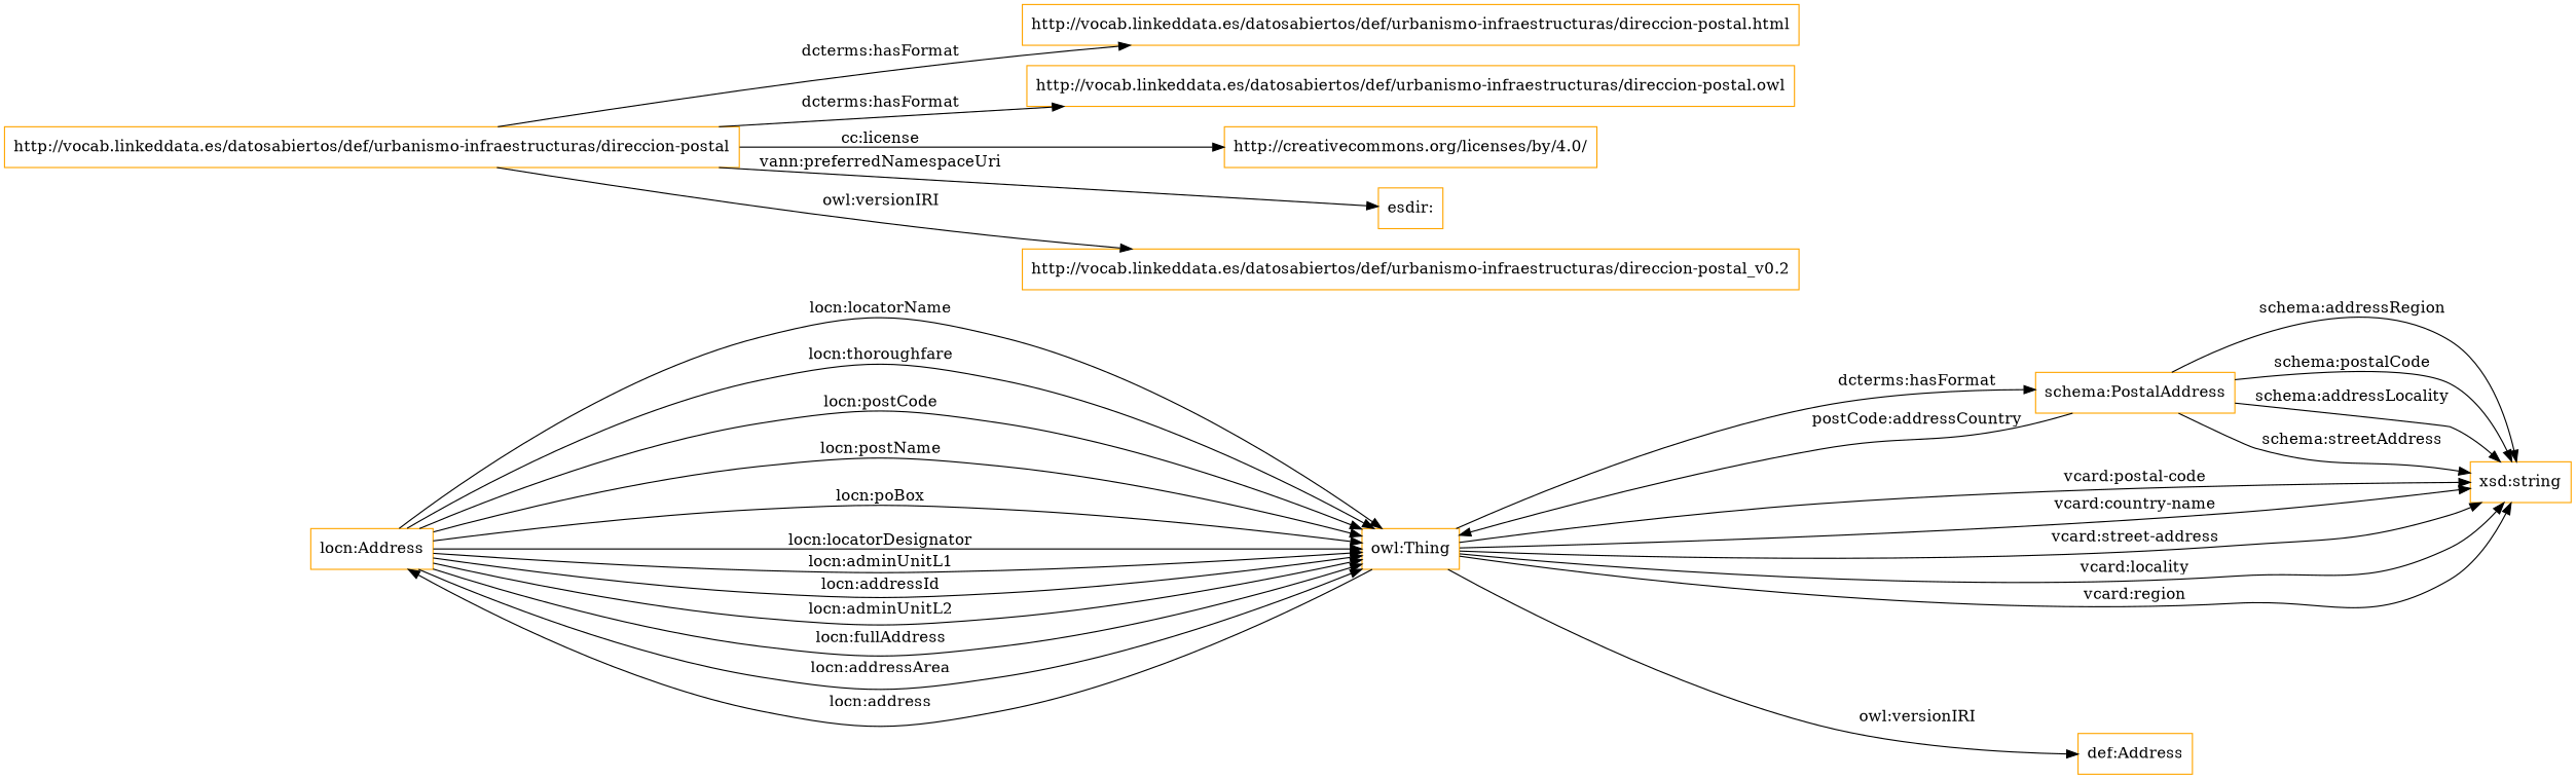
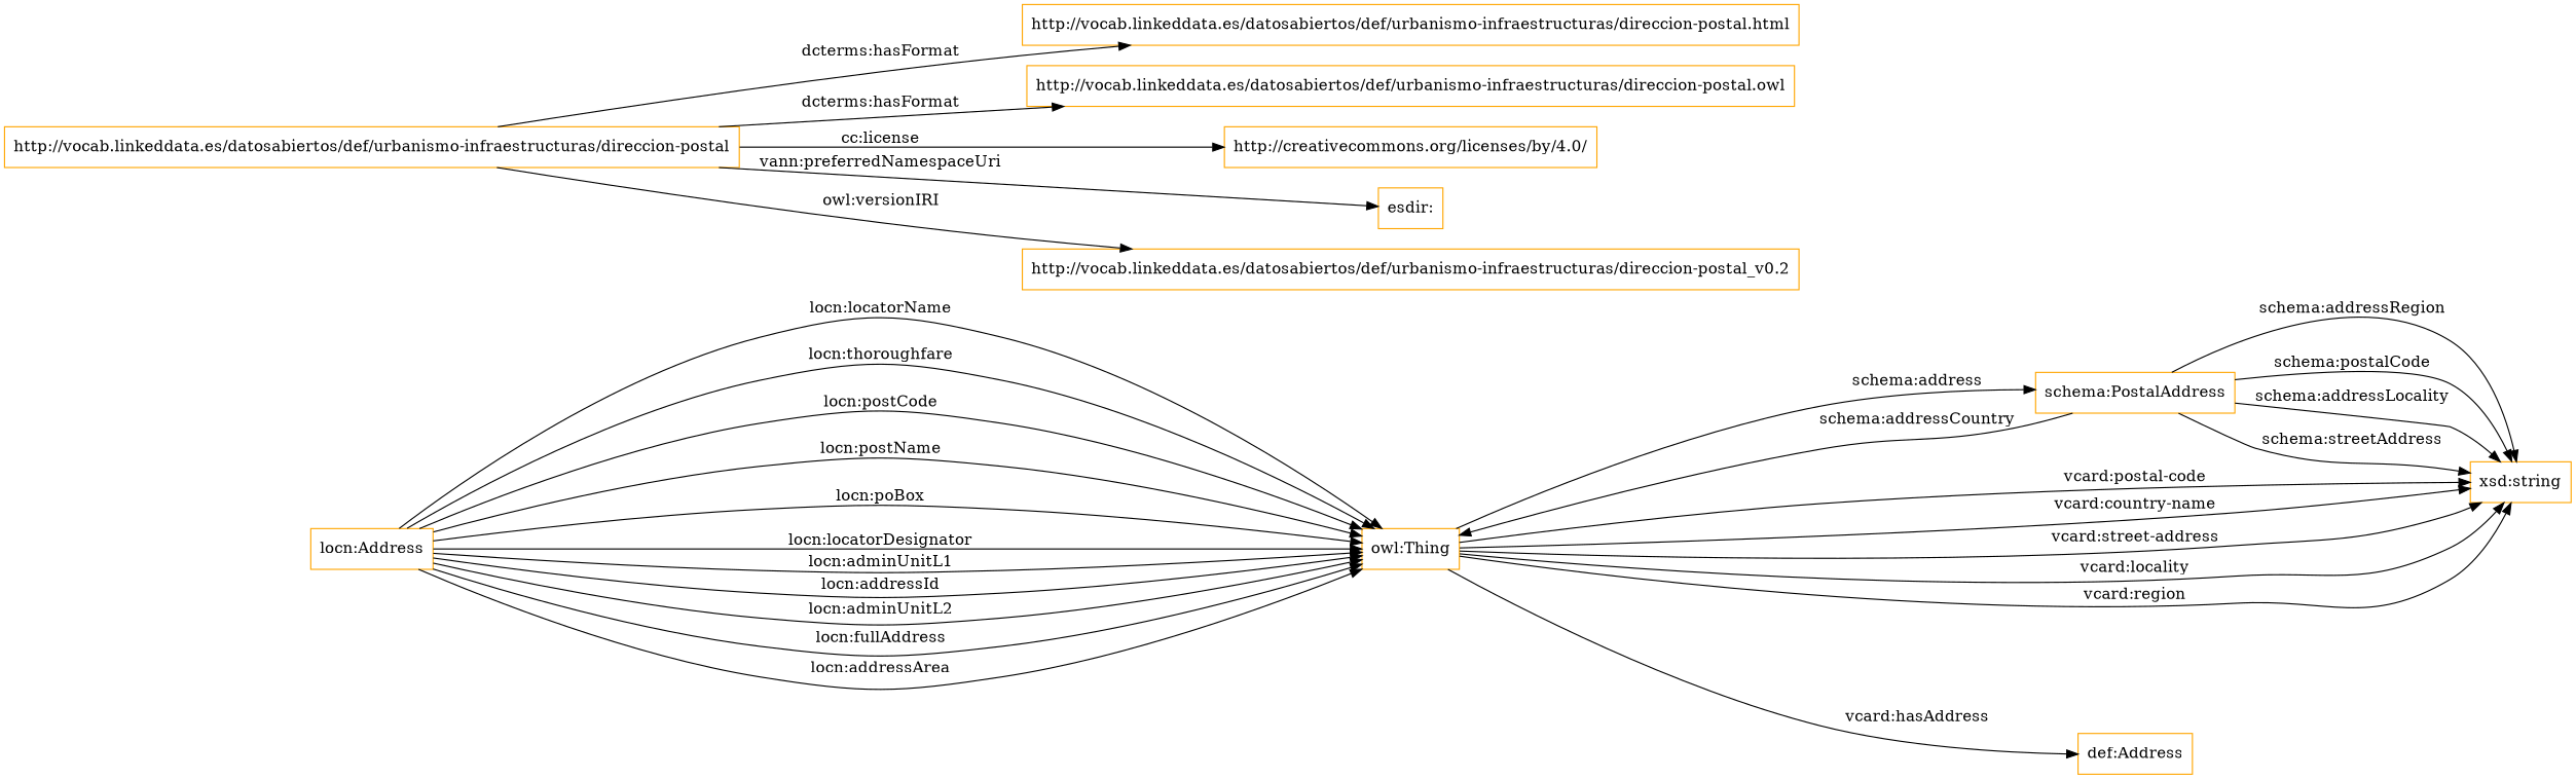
  digraph {
    rankdir=LR
    node [color=orange shape=rectangle]
    "locn:Address"
    "owl:Thing"
    "schema:PostalAddress"
    "xsd:string"
    n5 [label="def:Address"]
    "http://vocab.linkeddata.es/datosabiertos/def/urbanismo-infraestructuras/direccion-postal"
    "http://vocab.linkeddata.es/datosabiertos/def/urbanismo-infraestructuras/direccion-postal.html"
    "http://vocab.linkeddata.es/datosabiertos/def/urbanismo-infraestructuras/direccion-postal.owl"
    "http://creativecommons.org/licenses/by/4.0/"
    "esdir:"
    "http://vocab.linkeddata.es/datosabiertos/def/urbanismo-infraestructuras/direccion-postal_v0.2"
    "locn:Address" -> "owl:Thing" [label="locn:locatorName"]
    "locn:Address" -> "owl:Thing" [label="locn:thoroughfare"]
    "locn:Address" -> "owl:Thing" [label="locn:postCode"]
    "locn:Address" -> "owl:Thing" [label="locn:postName"]
    "locn:Address" -> "owl:Thing" [label="locn:poBox"]
    "locn:Address" -> "owl:Thing" [label="locn:locatorDesignator"]
    "locn:Address" -> "owl:Thing" [label="locn:adminUnitL1"]
    "locn:Address" -> "owl:Thing" [label="locn:addressId"]
    "locn:Address" -> "owl:Thing" [label="locn:adminUnitL2"]
    "locn:Address" -> "owl:Thing" [label="locn:fullAddress"]
    "locn:Address" -> "owl:Thing" [label="locn:addressArea"]
-   "owl:Thing" -> "locn:Address" [label="locn:address"]
-   "owl:Thing" -> "schema:PostalAddress" [label="dcterms:hasFormat"]
+   "owl:Thing" -> "schema:PostalAddress" [label="schema:address"]
    "owl:Thing" -> "xsd:string" [label="vcard:postal-code"]
    "owl:Thing" -> "xsd:string" [label="vcard:country-name"]
    "owl:Thing" -> "xsd:string" [label="vcard:street-address"]
    "owl:Thing" -> "xsd:string" [label="vcard:locality"]
    "owl:Thing" -> "xsd:string" [label="vcard:region"]
-   "owl:Thing" -> n5 [label="owl:versionIRI"]
-   "schema:PostalAddress" -> "owl:Thing" [label="postCode:addressCountry"]
+   "owl:Thing" -> n5 [label="vcard:hasAddress"]
+   "schema:PostalAddress" -> "owl:Thing" [label="schema:addressCountry"]
    "schema:PostalAddress" -> "xsd:string" [label="schema:addressRegion"]
    "schema:PostalAddress" -> "xsd:string" [label="schema:postalCode"]
    "schema:PostalAddress" -> "xsd:string" [label="schema:addressLocality"]
    "schema:PostalAddress" -> "xsd:string" [label="schema:streetAddress"]
    "http://vocab.linkeddata.es/datosabiertos/def/urbanismo-infraestructuras/direccion-postal" -> "http://vocab.linkeddata.es/datosabiertos/def/urbanismo-infraestructuras/direccion-postal.html" [label="dcterms:hasFormat"]
    "http://vocab.linkeddata.es/datosabiertos/def/urbanismo-infraestructuras/direccion-postal" -> "http://vocab.linkeddata.es/datosabiertos/def/urbanismo-infraestructuras/direccion-postal.owl" [label="dcterms:hasFormat"]
    "http://vocab.linkeddata.es/datosabiertos/def/urbanismo-infraestructuras/direccion-postal" -> "http://creativecommons.org/licenses/by/4.0/" [label="cc:license"]
    "http://vocab.linkeddata.es/datosabiertos/def/urbanismo-infraestructuras/direccion-postal" -> "esdir:" [label="vann:preferredNamespaceUri"]
    "http://vocab.linkeddata.es/datosabiertos/def/urbanismo-infraestructuras/direccion-postal" -> "http://vocab.linkeddata.es/datosabiertos/def/urbanismo-infraestructuras/direccion-postal_v0.2" [label="owl:versionIRI"]
  }
